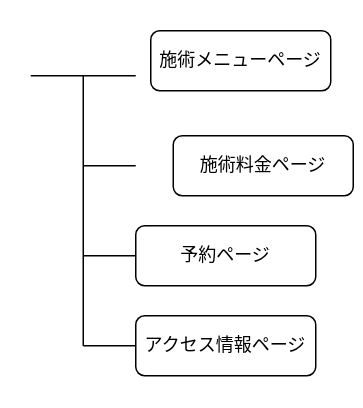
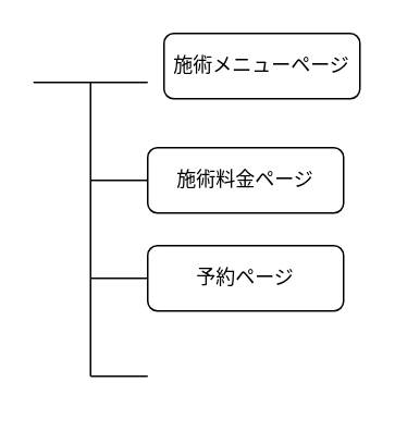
  <mxCell id="0" />
  <mxCell id="1" parent="0" />
  <mxCell id="2" value="施術メニューページ" style="rounded=1;whiteSpace=wrap;html=1;" vertex="1" parent="1"><mxGeometry x="100" y="20" width="120" height="40" as="geometry" /></mxCell>
- <mxCell id="3" value="施術料金ページ" style="rounded=1;whiteSpace=wrap;html=1;" vertex="1" parent="1"><mxGeometry x="115" y="90" width="120" height="40" as="geometry" /></mxCell>
- <mxCell id="4" value="アクセス情報ページ" style="rounded=1;whiteSpace=wrap;html=1;" vertex="1" parent="1"><mxGeometry x="90" y="210" width="120" height="40" as="geometry" /></mxCell>
+ <mxCell id="3" value="施術料金ページ" style="rounded=1;whiteSpace=wrap;html=1;" vertex="1" parent="1"><mxGeometry x="90" y="90" width="120" height="40" as="geometry" /></mxCell>
  <mxCell id="5" value="予約ページ" style="rounded=1;whiteSpace=wrap;html=1;" vertex="1" parent="1"><mxGeometry x="90" y="150" width="120" height="40" as="geometry" /></mxCell>
  <mxCell id="6" value="" style="line;strokeWidth=1;rotatable=0;dashed=0;labelPosition=right;align=left;verticalAlign=middle;spacingTop=0;spacingLeft=6;points=[];portConstraint=eastwest;" vertex="1" parent="1"><mxGeometry x="20" y="45" width="70" height="10" as="geometry" /></mxCell>
  <mxCell id="7" value="" style="line;strokeWidth=1;rotatable=0;dashed=0;labelPosition=right;align=left;verticalAlign=middle;spacingTop=0;spacingLeft=6;points=[];portConstraint=eastwest;direction=south;" vertex="1" parent="1"><mxGeometry x="50" y="50" width="10" height="180" as="geometry" /></mxCell>
  <mxCell id="8" value="" style="line;strokeWidth=1;rotatable=0;dashed=0;labelPosition=right;align=left;verticalAlign=middle;spacingTop=0;spacingLeft=6;points=[];portConstraint=eastwest;" vertex="1" parent="1"><mxGeometry x="55" y="105" width="35" height="10" as="geometry" /></mxCell>
  <mxCell id="9" value="" style="line;strokeWidth=1;rotatable=0;dashed=0;labelPosition=right;align=left;verticalAlign=middle;spacingTop=0;spacingLeft=6;points=[];portConstraint=eastwest;" vertex="1" parent="1"><mxGeometry x="55" y="165" width="35" height="10" as="geometry" /></mxCell>
  <mxCell id="10" value="" style="line;strokeWidth=1;rotatable=0;dashed=0;labelPosition=right;align=left;verticalAlign=middle;spacingTop=0;spacingLeft=6;points=[];portConstraint=eastwest;" vertex="1" parent="1"><mxGeometry x="55" y="225" width="35" height="10" as="geometry" /></mxCell>
